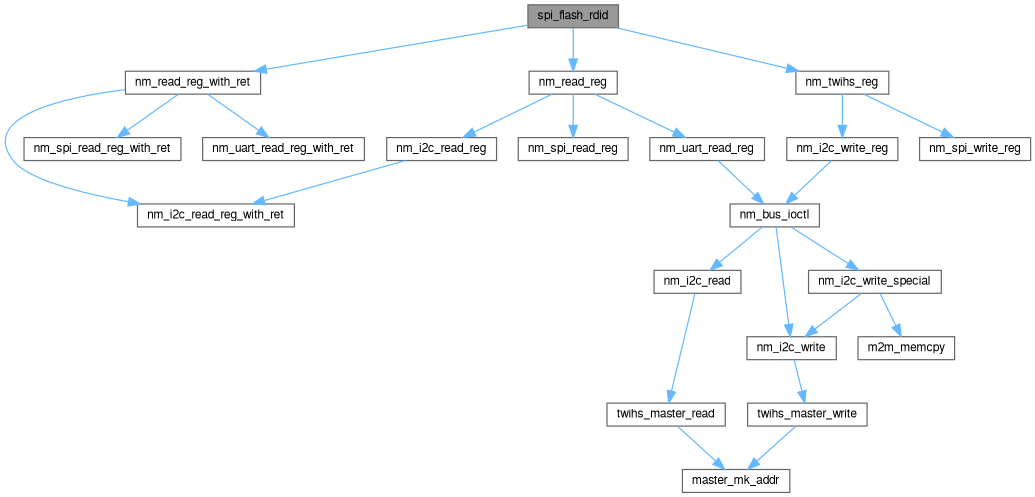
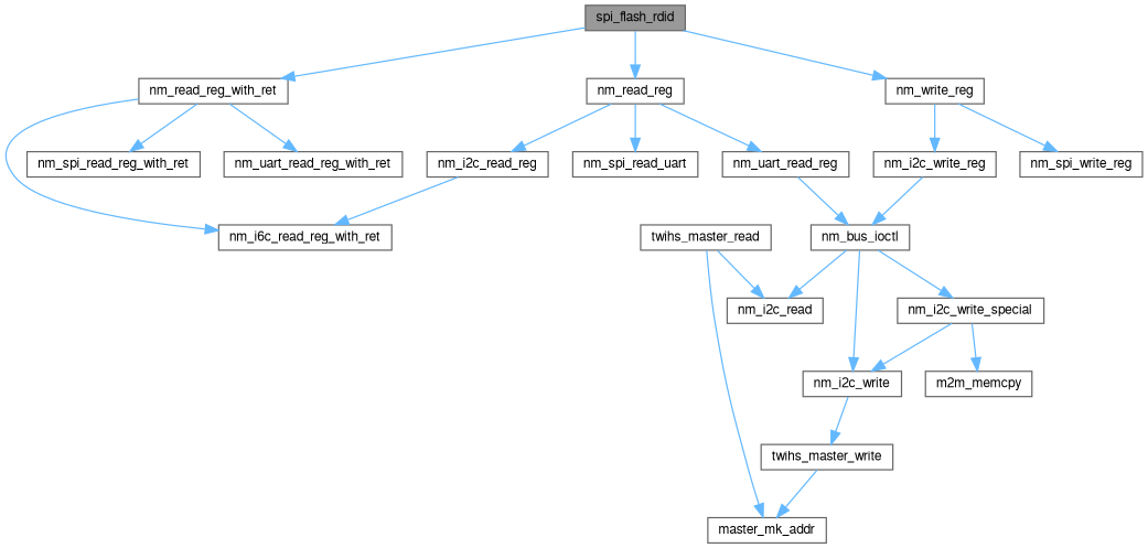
  digraph {
    rankdir=TB
    node [color=grey40 fillcolor=white fontname=FreeSans fontsize=10 shape=box style=filled]
    edge [color=steelblue1 fontname=FreeSans fontsize=10 labelfontname=FreeSans labelfontsize=10 style=solid]
    n1 [color=gray40 fillcolor=grey60 fontcolor=black height=0.2 label=spi_flash_rdid width=0.4]
    n2 [height=0.2 label=nm_read_reg width=0.4]
    n3 [height=0.2 label=nm_read_reg_with_ret width=0.4]
-   n4 [height=0.2 label=nm_twihs_reg width=0.4]
+   n4 [height=0.2 label=nm_write_reg width=0.4]
    n5 [height=0.2 label=nm_i2c_read_reg width=0.4]
-   n6 [height=0.2 label=nm_spi_read_reg width=0.4]
+   n6 [height=0.2 label=nm_spi_read_uart width=0.4]
    n7 [height=0.2 label=nm_uart_read_reg width=0.4]
-   n8 [height=0.2 label=nm_i2c_read_reg_with_ret width=0.4]
+   n8 [height=0.2 label=nm_i6c_read_reg_with_ret width=0.4]
    n9 [height=0.2 label=nm_spi_read_reg_with_ret width=0.4]
    n10 [height=0.2 label=nm_uart_read_reg_with_ret width=0.4]
    n11 [height=0.2 label=nm_i2c_write_reg width=0.4]
    n12 [height=0.2 label=nm_spi_write_reg width=0.4]
    n13 [height=0.2 label=nm_bus_ioctl width=0.4]
    n14 [height=0.2 label=nm_i2c_read width=0.4]
    n15 [height=0.2 label=nm_i2c_write width=0.4]
    n16 [height=0.2 label=nm_i2c_write_special width=0.4]
    n17 [height=0.2 label=twihs_master_read width=0.4]
    n18 [height=0.2 label=twihs_master_write width=0.4]
    n19 [height=0.2 label=m2m_memcpy width=0.4]
    n20 [height=0.2 label=master_mk_addr width=0.4]
    n1 -> n2
    n1 -> n3
    n1 -> n4
    n2 -> n5
    n2 -> n6
    n2 -> n7
    n3 -> n8
    n3 -> n9
    n3 -> n10
    n4 -> n11
    n4 -> n12
    n5 -> n8
    n7 -> n13
    n11 -> n13
    n13 -> n14
    n13 -> n15
    n13 -> n16
-   n14 -> n17
+   n17 -> n14
    n15 -> n18
    n16 -> n15
    n16 -> n19
    n17 -> n20
    n18 -> n20
  }
